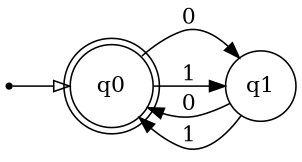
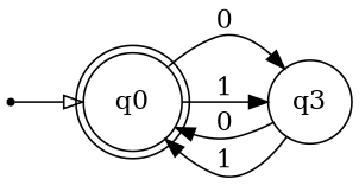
  digraph {
    rankdir=LR
    fontname="DejaVu Serif"
    node [fontname="DejaVu Serif"]
    edge [fontname="DejaVu Serif"]
    __start [shape=point]
    q0 [shape=doublecircle]
-   q1 [shape=circle]
+   q1 [shape=circle label=q3]
    __start -> q0 [arrowhead=empty]
    q0 -> q1 [label=0]
    q0 -> q1 [label=1]
    q1 -> q0 [label=0]
    q1 -> q0 [label=1]
  }
